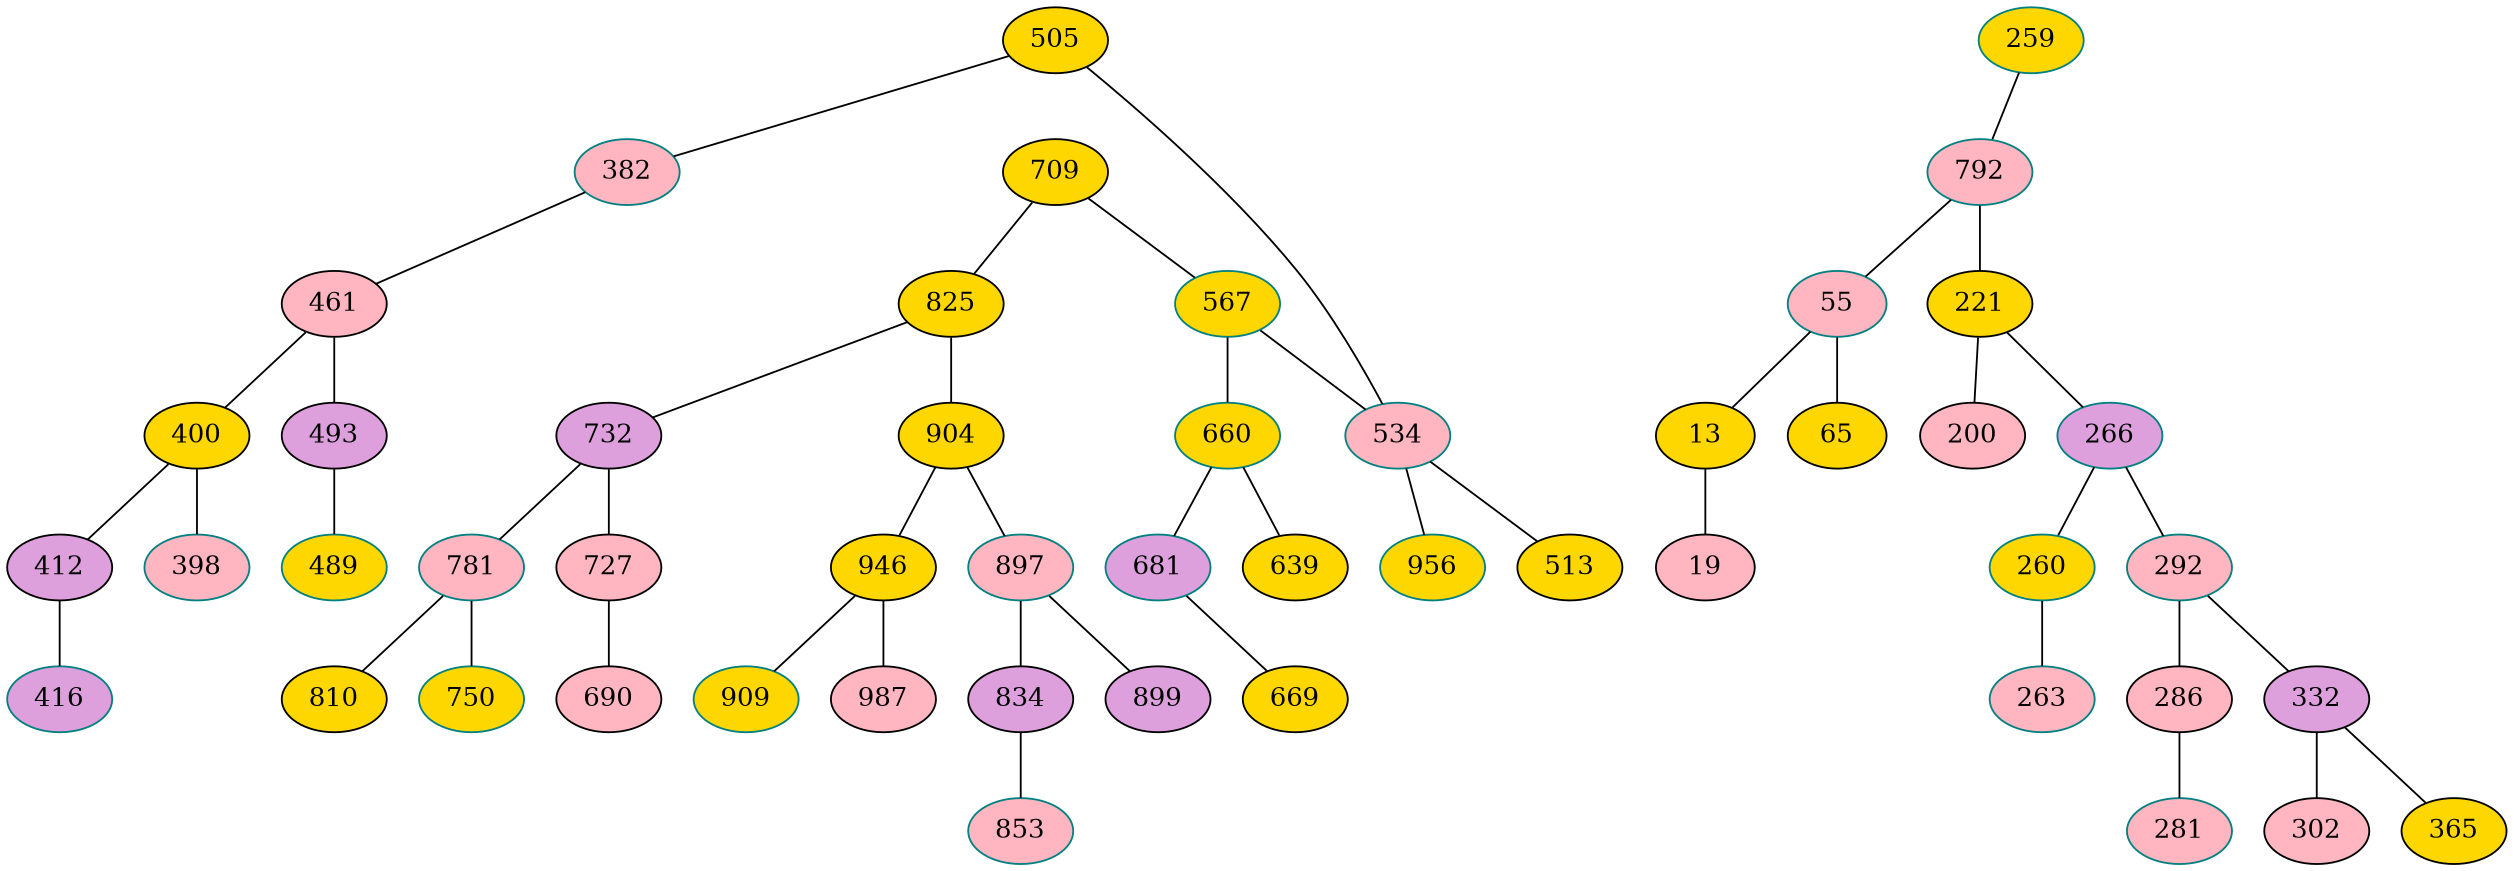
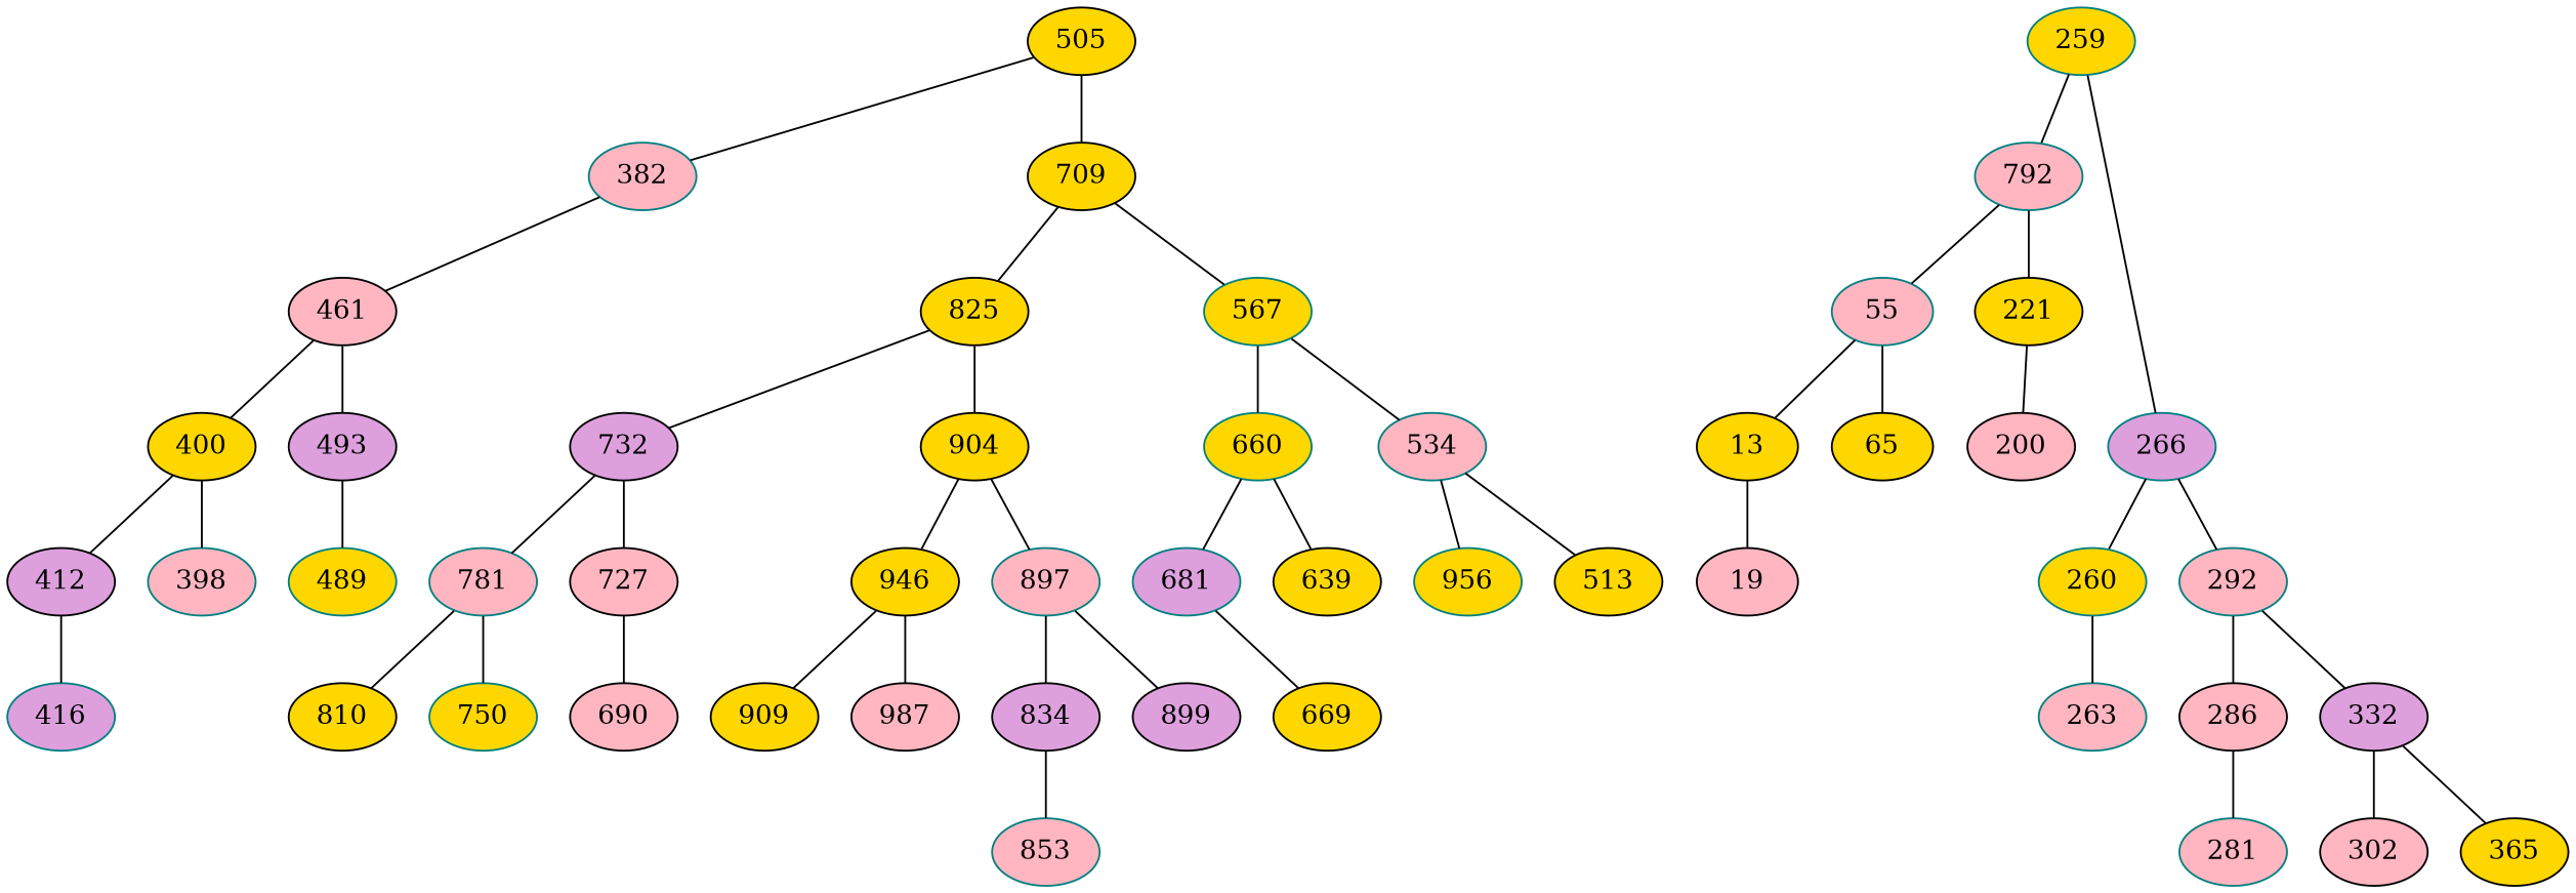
  graph {
    node [color=black fillcolor=gold style=filled]
    382 [color=teal fillcolor=lightpink]
    505
    709
    461 [fillcolor=lightpink]
    567 [color=teal]
    825
    259 [color=teal]
    n8 [color=teal fillcolor=lightpink label=792]
    266 [color=teal fillcolor=plum]
    400
    493 [fillcolor=plum]
    55 [color=teal fillcolor=lightpink]
    221
    260 [color=teal]
    292 [color=teal fillcolor=lightpink]
    13
    65
    200 [fillcolor=lightpink]
    19 [fillcolor=lightpink]
    263 [color=teal fillcolor=lightpink]
    286 [fillcolor=lightpink]
    332 [fillcolor=plum]
    281 [color=teal fillcolor=lightpink]
    302 [fillcolor=lightpink]
    365
    398 [color=teal fillcolor=lightpink]
    412 [fillcolor=plum]
    489 [color=teal]
    416 [color=teal fillcolor=plum]
    534 [color=teal fillcolor=lightpink]
    660 [color=teal]
    732 [fillcolor=plum]
    904
    513
    n35 [color=teal label=956]
    639
    681 [color=teal fillcolor=plum]
    669
    690 [fillcolor=lightpink]
    727 [fillcolor=lightpink]
    781 [color=teal fillcolor=lightpink]
    897 [color=teal fillcolor=lightpink]
    n43 [label=946]
    750 [color=teal]
    810
    834 [fillcolor=plum]
    899 [fillcolor=plum]
-   909 [color=teal]
+   909
    987 [fillcolor=lightpink]
    853 [color=teal fillcolor=lightpink]
    382 -- 461
    505 -- 382
-   505 -- 534
+   505 -- 709
    709 -- 567
    709 -- 825
    461 -- 400
    461 -- 493
    567 -- 534
    567 -- 660
    825 -- 732
    825 -- 904
    259 -- n8
-   221 -- 266
+   259 -- 266
    n8 -- 55
    n8 -- 221
    266 -- 260
    266 -- 292
    400 -- 398
    400 -- 412
    493 -- 489
    55 -- 13
    55 -- 65
    221 -- 200
    260 -- 263
    292 -- 286
    292 -- 332
    13 -- 19
    286 -- 281
    332 -- 302
    332 -- 365
    412 -- 416
    534 -- 513
    534 -- n35
    660 -- 639
    660 -- 681
    732 -- 727
    732 -- 781
    904 -- 897
    904 -- n43
    681 -- 669
    727 -- 690
    781 -- 750
    781 -- 810
    897 -- 834
    897 -- 899
    n43 -- 909
    n43 -- 987
    834 -- 853
  }
